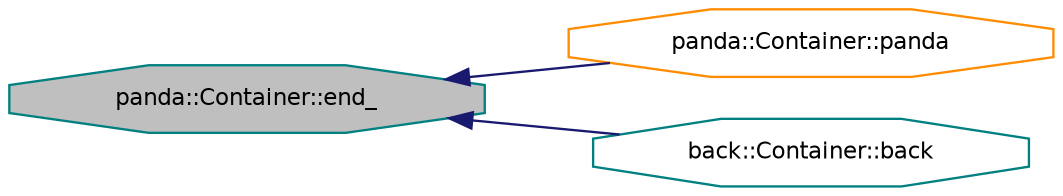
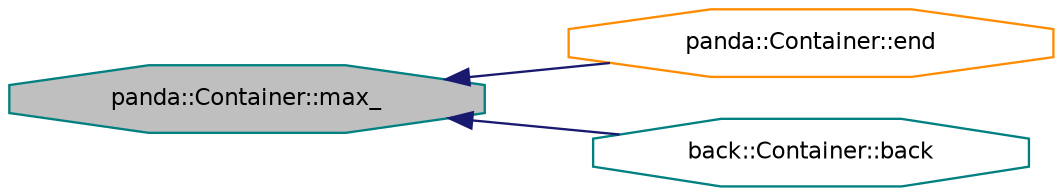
  digraph {
    rankdir=LR
    node [color=teal fillcolor=white fontname=Helvetica fontsize=10 shape=octagon style=filled]
    edge [color=midnightblue dir=back fontname=Helvetica fontsize=10 labelfontname=Helvetica labelfontsize=10 style=solid]
-   n1 [fillcolor=grey75 fontcolor=black height=0.2 label="panda::Container::end_" width=0.4]
-   n2 [color=darkorange height=0.2 label="panda::Container::panda" width=0.4]
+   n1 [fillcolor=grey75 fontcolor=black height=0.2 label="panda::Container::max_" width=0.4]
+   n2 [color=darkorange height=0.2 label="panda::Container::end" width=0.4]
    n3 [height=0.2 label="back::Container::back" width=0.4]
    n1 -> n2
    n1 -> n3
  }
